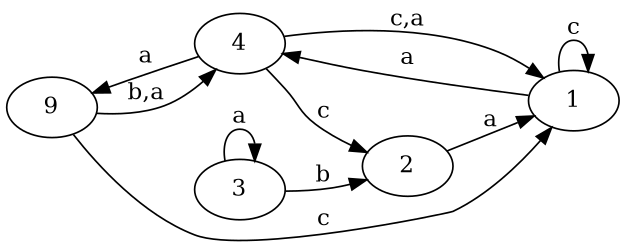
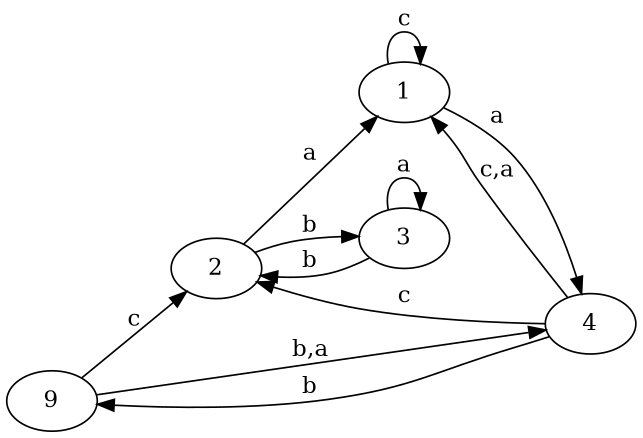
  digraph {
    d2tdocpreamble="\usetikzlibrary{automata}"
    d2tfigpreamble="\tikzstyle{every state}= [ draw=blue!50,very thick,fill=blue!20]  \tikzstyle{auto}= [fill=white]"
    rankdir=LR
    ranksep=0.5
    node [style=state]
    edge [lblstyle=auto topath="bend right"]
    n1 [label=9 style="state, initial"]
    n2 [label=2]
    n3 [label=4 style="state, accepting"]
    n4 [label=1]
    n5 [label=3]
-   n1 -> n4 [label=c]
+   n1 -> n2 [label=c]
    n1 -> n3 [label="b,a"]
    n2 -> n4 [label=a]
-   n3 -> n1 [label=a]
+   n2 -> n5 [label=b]
+   n3 -> n1 [label=b]
    n3 -> n2 [label=c]
    n3 -> n4 [label="c,a"]
    n4 -> n3 [label=a]
    n4 -> n4 [label=c topath="loop above"]
    n5 -> n2 [label=b]
    n5 -> n5 [label=a topath="loop above"]
  }
